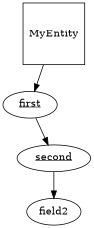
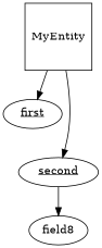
  digraph {
    MyEntity [shape=square]
    n2 [label=< <u>first</u> >]
    n3 [label=< <u>second</u> >]
-   field2
+   field2 [label=field8]
    MyEntity -> n2
-   n2 -> n3
+   MyEntity -> n3
    n3 -> field2
  }
